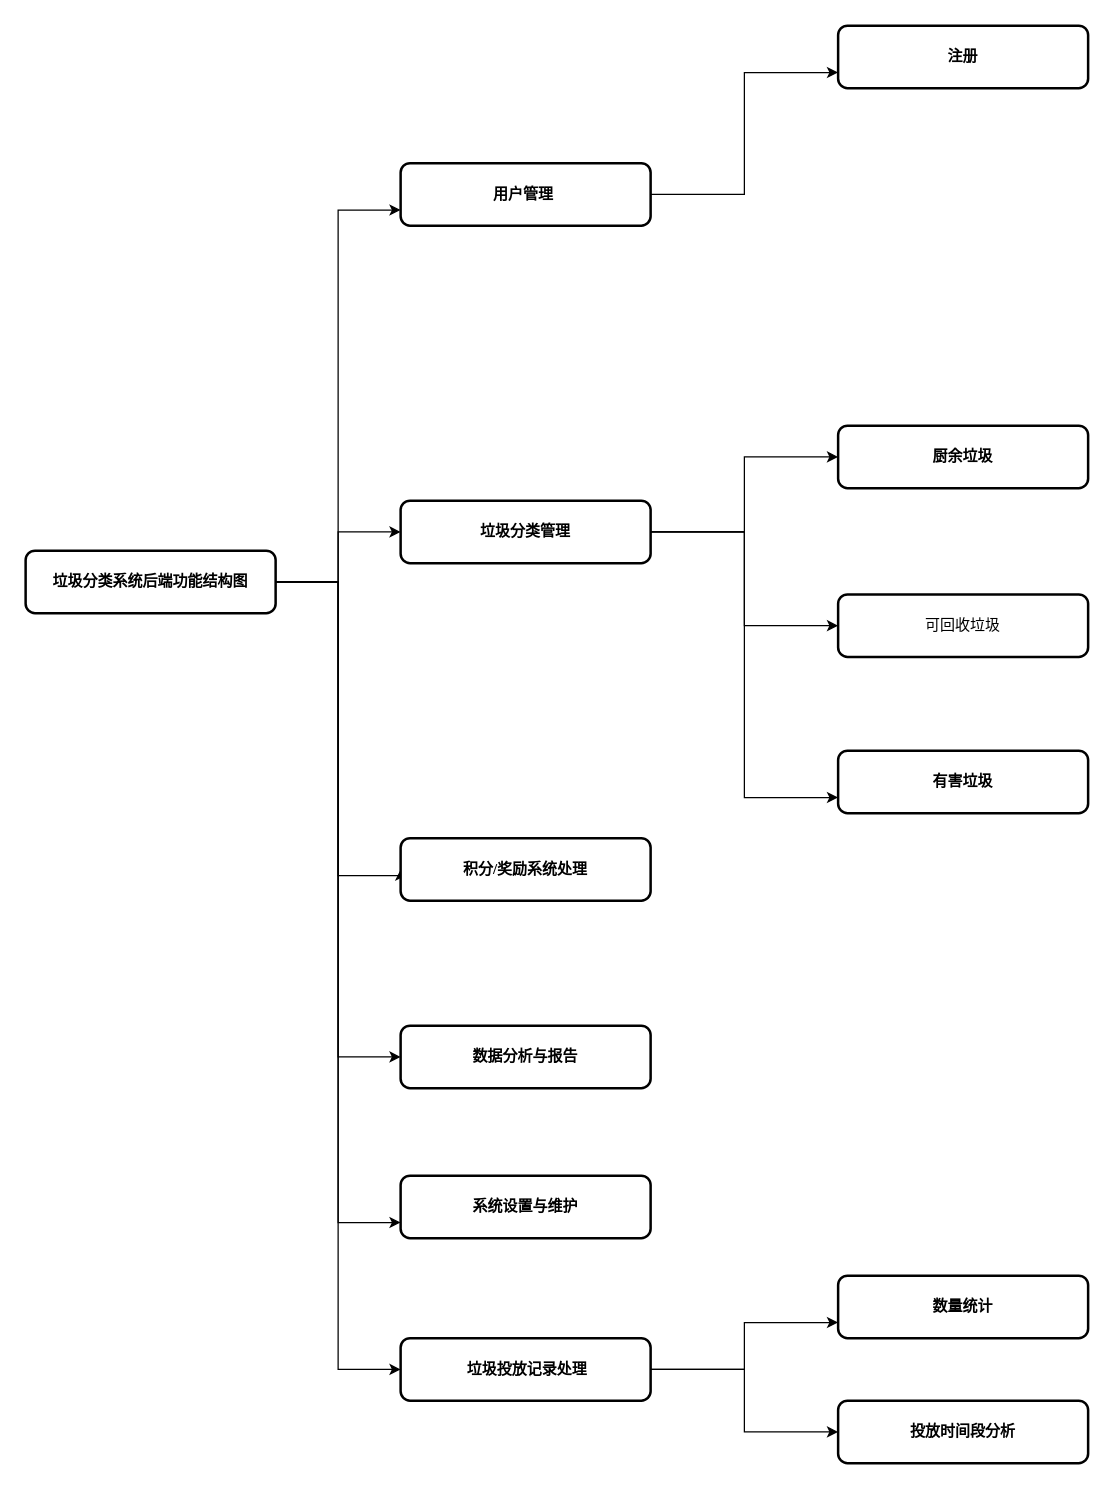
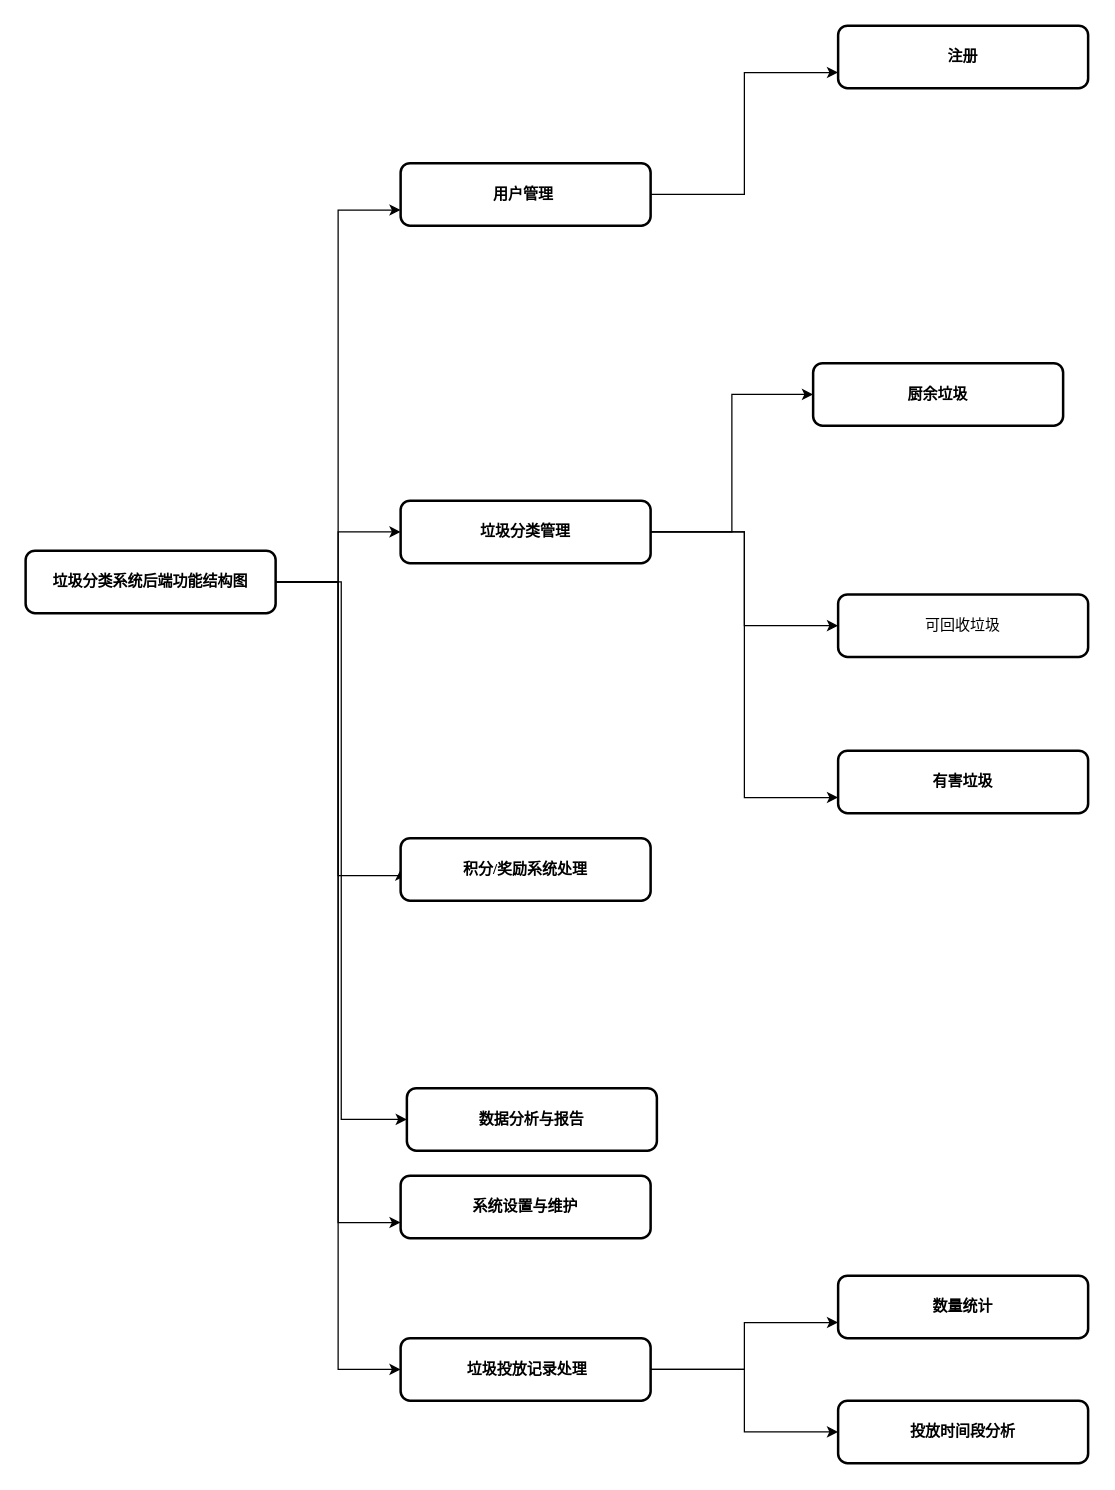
  <mxCell id="0" />
  <mxCell id="1" parent="0" />
  <mxCell id="2" style="edgeStyle=orthogonalEdgeStyle;rounded=0;orthogonalLoop=1;jettySize=auto;html=1;entryX=0;entryY=0.75;entryDx=0;entryDy=0;" parent="1" source="3" target="4" edge="1"><mxGeometry relative="1" as="geometry" /></mxCell>
  <mxCell id="3" value="用户管理&amp;nbsp;" style="whiteSpace=wrap;html=1;rounded=1;shadow=0;comic=0;strokeWidth=2;fontFamily=Verdana;align=center;fontSize=12;fontStyle=1" parent="1" vertex="1"><mxGeometry x="320" y="130" width="200" height="50" as="geometry" /></mxCell>
  <mxCell id="4" value="注册" style="whiteSpace=wrap;html=1;rounded=1;shadow=0;comic=0;strokeWidth=2;fontFamily=Verdana;align=center;fontSize=12;fontStyle=1" parent="1" vertex="1"><mxGeometry x="670" y="20" width="200" height="50" as="geometry" /></mxCell>
  <mxCell id="5" style="edgeStyle=orthogonalEdgeStyle;rounded=0;orthogonalLoop=1;jettySize=auto;html=1;entryX=0;entryY=0.75;entryDx=0;entryDy=0;" parent="1" source="11" target="3" edge="1"><mxGeometry relative="1" as="geometry" /></mxCell>
  <mxCell id="6" style="edgeStyle=orthogonalEdgeStyle;rounded=0;orthogonalLoop=1;jettySize=auto;html=1;entryX=0;entryY=0.5;entryDx=0;entryDy=0;" parent="1" source="11" target="15" edge="1"><mxGeometry relative="1" as="geometry" /></mxCell>
  <mxCell id="7" style="edgeStyle=orthogonalEdgeStyle;rounded=0;orthogonalLoop=1;jettySize=auto;html=1;entryX=0;entryY=0.5;entryDx=0;entryDy=0;" parent="1" source="11" target="18" edge="1"><mxGeometry relative="1" as="geometry" /></mxCell>
  <mxCell id="8" style="edgeStyle=orthogonalEdgeStyle;rounded=0;orthogonalLoop=1;jettySize=auto;html=1;entryX=0;entryY=0.5;entryDx=0;entryDy=0;" parent="1" source="11" target="19" edge="1"><mxGeometry relative="1" as="geometry"><mxPoint x="270" y="740" as="targetPoint" /><Array as="points"><mxPoint x="270" y="465" /><mxPoint x="270" y="700" /><mxPoint x="320" y="700" /></Array></mxGeometry></mxCell>
  <mxCell id="9" style="edgeStyle=orthogonalEdgeStyle;rounded=0;orthogonalLoop=1;jettySize=auto;html=1;entryX=0;entryY=0.5;entryDx=0;entryDy=0;" parent="1" source="11" target="20" edge="1"><mxGeometry relative="1" as="geometry" /></mxCell>
  <mxCell id="10" style="edgeStyle=orthogonalEdgeStyle;rounded=0;orthogonalLoop=1;jettySize=auto;html=1;entryX=0;entryY=0.75;entryDx=0;entryDy=0;" parent="1" source="11" target="21" edge="1"><mxGeometry relative="1" as="geometry" /></mxCell>
  <mxCell id="11" value="垃圾分类系统后端功能结构图" style="whiteSpace=wrap;html=1;rounded=1;shadow=0;comic=0;strokeWidth=2;fontFamily=Verdana;align=center;fontSize=12;fontStyle=1" parent="1" vertex="1"><mxGeometry x="20" y="440" width="200" height="50" as="geometry" /></mxCell>
  <mxCell id="12" style="edgeStyle=orthogonalEdgeStyle;rounded=0;orthogonalLoop=1;jettySize=auto;html=1;entryX=0;entryY=0.5;entryDx=0;entryDy=0;" edge="1" parent="1" source="15" target="22"><mxGeometry relative="1" as="geometry" /></mxCell>
  <mxCell id="13" style="edgeStyle=orthogonalEdgeStyle;rounded=0;orthogonalLoop=1;jettySize=auto;html=1;entryX=0;entryY=0.5;entryDx=0;entryDy=0;" edge="1" parent="1" source="15" target="23"><mxGeometry relative="1" as="geometry" /></mxCell>
  <mxCell id="14" style="edgeStyle=orthogonalEdgeStyle;rounded=0;orthogonalLoop=1;jettySize=auto;html=1;entryX=0;entryY=0.75;entryDx=0;entryDy=0;" edge="1" parent="1" source="15" target="24"><mxGeometry relative="1" as="geometry" /></mxCell>
  <mxCell id="15" value="垃圾分类管理" style="whiteSpace=wrap;html=1;rounded=1;shadow=0;comic=0;strokeWidth=2;fontFamily=Verdana;align=center;fontSize=12;fontStyle=1;direction=east;" parent="1" vertex="1"><mxGeometry x="320" y="400" width="200" height="50" as="geometry" /></mxCell>
  <mxCell id="16" style="edgeStyle=orthogonalEdgeStyle;rounded=0;orthogonalLoop=1;jettySize=auto;html=1;entryX=0;entryY=0.75;entryDx=0;entryDy=0;" edge="1" parent="1" source="18" target="25"><mxGeometry relative="1" as="geometry" /></mxCell>
  <mxCell id="17" style="edgeStyle=orthogonalEdgeStyle;rounded=0;orthogonalLoop=1;jettySize=auto;html=1;" edge="1" parent="1" source="18" target="26"><mxGeometry relative="1" as="geometry" /></mxCell>
  <mxCell id="18" value="&amp;nbsp;垃圾投放记录处理" style="whiteSpace=wrap;html=1;rounded=1;shadow=0;comic=0;strokeWidth=2;fontFamily=Verdana;align=center;fontSize=12;fontStyle=1;direction=east;" parent="1" vertex="1"><mxGeometry x="320" y="1070" width="200" height="50" as="geometry" /></mxCell>
  <mxCell id="19" value="积分/奖励系统处理" style="whiteSpace=wrap;html=1;rounded=1;shadow=0;comic=0;strokeWidth=2;fontFamily=Verdana;align=center;fontSize=12;fontStyle=1;direction=east;" parent="1" vertex="1"><mxGeometry x="320" y="670" width="200" height="50" as="geometry" /></mxCell>
- <mxCell id="20" value="数据分析与报告" style="whiteSpace=wrap;html=1;rounded=1;shadow=0;comic=0;strokeWidth=2;fontFamily=Verdana;align=center;fontSize=12;fontStyle=1;direction=east;" parent="1" vertex="1"><mxGeometry x="320" y="820" width="200" height="50" as="geometry" /></mxCell>
+ <mxCell id="20" value="数据分析与报告" style="whiteSpace=wrap;html=1;rounded=1;shadow=0;comic=0;strokeWidth=2;fontFamily=Verdana;align=center;fontSize=12;fontStyle=1;direction=east;" parent="1" vertex="1"><mxGeometry x="325" y="870" width="200" height="50" as="geometry" /></mxCell>
  <mxCell id="21" value="系统设置与维护" style="whiteSpace=wrap;html=1;rounded=1;shadow=0;comic=0;strokeWidth=2;fontFamily=Verdana;align=center;fontSize=12;fontStyle=1;direction=east;" parent="1" vertex="1"><mxGeometry x="320" y="940" width="200" height="50" as="geometry" /></mxCell>
- <mxCell id="22" value="厨余垃圾" style="whiteSpace=wrap;html=1;rounded=1;shadow=0;comic=0;strokeWidth=2;fontFamily=Verdana;align=center;fontSize=12;fontStyle=1;direction=east;" vertex="1" parent="1"><mxGeometry x="670" y="340" width="200" height="50" as="geometry" /></mxCell>
+ <mxCell id="22" value="厨余垃圾" style="whiteSpace=wrap;html=1;rounded=1;shadow=0;comic=0;strokeWidth=2;fontFamily=Verdana;align=center;fontSize=12;fontStyle=1;direction=east;" vertex="1" parent="1"><mxGeometry x="650" y="290" width="200" height="50" as="geometry" /></mxCell>
  <mxCell id="23" value="可回收垃圾" style="whiteSpace=wrap;html=1;rounded=1;shadow=0;comic=0;strokeWidth=2;fontFamily=Verdana;align=center;fontSize=12;fontStyle=0;direction=east;" vertex="1" parent="1"><mxGeometry x="670" y="475" width="200" height="50" as="geometry" /></mxCell>
  <mxCell id="24" value="有害垃圾" style="whiteSpace=wrap;html=1;rounded=1;shadow=0;comic=0;strokeWidth=2;fontFamily=Verdana;align=center;fontSize=12;fontStyle=1;direction=east;" vertex="1" parent="1"><mxGeometry x="670" y="600" width="200" height="50" as="geometry" /></mxCell>
  <mxCell id="25" value="数量统计" style="whiteSpace=wrap;html=1;rounded=1;shadow=0;comic=0;strokeWidth=2;fontFamily=Verdana;align=center;fontSize=12;fontStyle=1;direction=east;" vertex="1" parent="1"><mxGeometry x="670" y="1020" width="200" height="50" as="geometry" /></mxCell>
  <mxCell id="26" value="投放时间段分析" style="whiteSpace=wrap;html=1;rounded=1;shadow=0;comic=0;strokeWidth=2;fontFamily=Verdana;align=center;fontSize=12;fontStyle=1;direction=east;" vertex="1" parent="1"><mxGeometry x="670" y="1120" width="200" height="50" as="geometry" /></mxCell>
